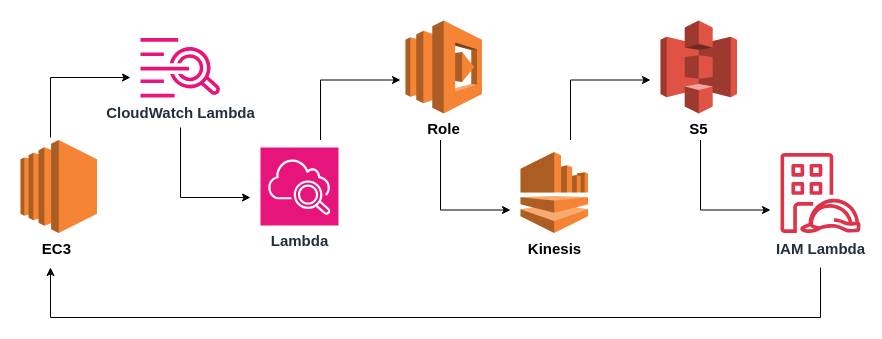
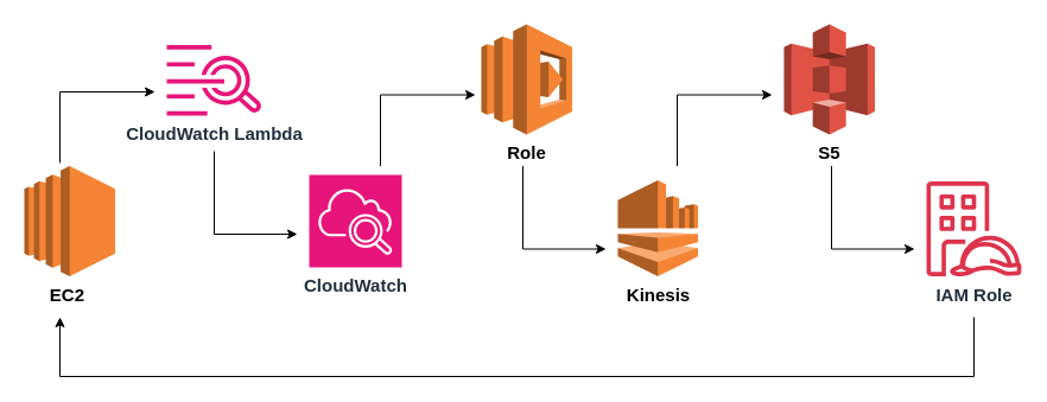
  <mxCell id="0" />
  <mxCell id="1" parent="0" />
- <mxCell id="2" value="EC3&amp;nbsp;" style="outlineConnect=0;dashed=0;verticalLabelPosition=bottom;verticalAlign=top;align=center;html=1;shape=mxgraph.aws3.ec2;fillColor=#F58534;gradientColor=none;fontColor=default;labelBackgroundColor=none;fontStyle=1;fontSize=15;" vertex="1" parent="1"><mxGeometry x="20" y="139.5" width="76.5" height="93" as="geometry" /></mxCell>
+ <mxCell id="2" value="EC2&amp;nbsp;" style="outlineConnect=0;dashed=0;verticalLabelPosition=bottom;verticalAlign=top;align=center;html=1;shape=mxgraph.aws3.ec2;fillColor=#F58534;gradientColor=none;fontColor=default;labelBackgroundColor=none;fontStyle=1;fontSize=15;" vertex="1" parent="1"><mxGeometry x="20" y="139.5" width="76.5" height="93" as="geometry" /></mxCell>
  <mxCell id="3" value="CloudWatch Lambda" style="sketch=0;outlineConnect=0;fontColor=#232F3E;gradientColor=none;fillColor=#E7157B;strokeColor=none;dashed=0;verticalLabelPosition=bottom;verticalAlign=top;align=center;html=1;fontSize=15;fontStyle=1;aspect=fixed;pointerEvents=1;shape=mxgraph.aws4.cloudwatch_logs;" vertex="1" parent="1"><mxGeometry x="140" y="37.5" width="80.02" height="59.5" as="geometry" /></mxCell>
- <mxCell id="4" value="&lt;b&gt;&lt;font style=&quot;font-size: 15px;&quot;&gt;Lambda&lt;/font&gt;&lt;/b&gt;" style="sketch=0;points=[[0,0,0],[0.25,0,0],[0.5,0,0],[0.75,0,0],[1,0,0],[0,1,0],[0.25,1,0],[0.5,1,0],[0.75,1,0],[1,1,0],[0,0.25,0],[0,0.5,0],[0,0.75,0],[1,0.25,0],[1,0.5,0],[1,0.75,0]];points=[[0,0,0],[0.25,0,0],[0.5,0,0],[0.75,0,0],[1,0,0],[0,1,0],[0.25,1,0],[0.5,1,0],[0.75,1,0],[1,1,0],[0,0.25,0],[0,0.5,0],[0,0.75,0],[1,0.25,0],[1,0.5,0],[1,0.75,0]];outlineConnect=0;fontColor=#232F3E;fillColor=#E7157B;strokeColor=#ffffff;dashed=0;verticalLabelPosition=bottom;verticalAlign=top;align=center;html=1;fontSize=12;fontStyle=0;aspect=fixed;shape=mxgraph.aws4.resourceIcon;resIcon=mxgraph.aws4.cloudwatch_2;" vertex="1" parent="1"><mxGeometry x="260" y="147" width="78" height="78" as="geometry" /></mxCell>
+ <mxCell id="4" value="&lt;b&gt;&lt;font style=&quot;font-size: 15px;&quot;&gt;CloudWatch&lt;/font&gt;&lt;/b&gt;" style="sketch=0;points=[[0,0,0],[0.25,0,0],[0.5,0,0],[0.75,0,0],[1,0,0],[0,1,0],[0.25,1,0],[0.5,1,0],[0.75,1,0],[1,1,0],[0,0.25,0],[0,0.5,0],[0,0.75,0],[1,0.25,0],[1,0.5,0],[1,0.75,0]];points=[[0,0,0],[0.25,0,0],[0.5,0,0],[0.75,0,0],[1,0,0],[0,1,0],[0.25,1,0],[0.5,1,0],[0.75,1,0],[1,1,0],[0,0.25,0],[0,0.5,0],[0,0.75,0],[1,0.25,0],[1,0.5,0],[1,0.75,0]];outlineConnect=0;fontColor=#232F3E;fillColor=#E7157B;strokeColor=#ffffff;dashed=0;verticalLabelPosition=bottom;verticalAlign=top;align=center;html=1;fontSize=12;fontStyle=0;aspect=fixed;shape=mxgraph.aws4.resourceIcon;resIcon=mxgraph.aws4.cloudwatch_2;" vertex="1" parent="1"><mxGeometry x="260" y="147" width="78" height="78" as="geometry" /></mxCell>
  <mxCell id="5" value="Role" style="outlineConnect=0;dashed=0;verticalLabelPosition=bottom;verticalAlign=top;align=center;html=1;shape=mxgraph.aws3.lambda;fillColor=#F58534;gradientColor=none;fontStyle=1;fontSize=15;" vertex="1" parent="1"><mxGeometry x="405" y="20" width="76.5" height="93" as="geometry" /></mxCell>
  <mxCell id="6" value="Kinesis" style="outlineConnect=0;dashed=0;verticalLabelPosition=bottom;verticalAlign=top;align=center;html=1;shape=mxgraph.aws3.kinesis;fillColor=#F58534;gradientColor=none;fontStyle=1;fontSize=15;" vertex="1" parent="1"><mxGeometry x="520" y="151.5" width="67.5" height="81" as="geometry" /></mxCell>
  <mxCell id="7" value="S5" style="outlineConnect=0;dashed=0;verticalLabelPosition=bottom;verticalAlign=top;align=center;html=1;shape=mxgraph.aws3.s3;fillColor=#E05243;gradientColor=none;fontStyle=1;fontSize=15;" vertex="1" parent="1"><mxGeometry x="660" y="20" width="76.5" height="93" as="geometry" /></mxCell>
- <mxCell id="8" value="&lt;b&gt;&lt;font style=&quot;font-size: 15px;&quot;&gt;IAM Lambda&lt;/font&gt;&lt;/b&gt;" style="sketch=0;outlineConnect=0;fontColor=#232F3E;gradientColor=none;fillColor=#DD344C;strokeColor=none;dashed=0;verticalLabelPosition=bottom;verticalAlign=top;align=center;html=1;fontSize=12;fontStyle=0;aspect=fixed;pointerEvents=1;shape=mxgraph.aws4.identity_access_management_iam_roles_anywhere;" vertex="1" parent="1"><mxGeometry x="780" y="152.5" width="80" height="80" as="geometry" /></mxCell>
+ <mxCell id="8" value="&lt;b&gt;&lt;font style=&quot;font-size: 15px;&quot;&gt;IAM Role&lt;/font&gt;&lt;/b&gt;" style="sketch=0;outlineConnect=0;fontColor=#232F3E;gradientColor=none;fillColor=#DD344C;strokeColor=none;dashed=0;verticalLabelPosition=bottom;verticalAlign=top;align=center;html=1;fontSize=12;fontStyle=0;aspect=fixed;pointerEvents=1;shape=mxgraph.aws4.identity_access_management_iam_roles_anywhere;" vertex="1" parent="1"><mxGeometry x="780" y="152.5" width="80" height="80" as="geometry" /></mxCell>
  <mxCell id="9" value="" style="endArrow=classic;html=1;rounded=0;" edge="1" parent="1"><mxGeometry width="50" height="50" relative="1" as="geometry"><mxPoint x="180" y="127" as="sourcePoint" /><mxPoint x="250" y="197" as="targetPoint" /><Array as="points"><mxPoint x="180" y="197" /></Array></mxGeometry></mxCell>
  <mxCell id="10" value="" style="endArrow=classic;html=1;rounded=0;" edge="1" parent="1"><mxGeometry width="50" height="50" relative="1" as="geometry"><mxPoint x="50" y="137" as="sourcePoint" /><mxPoint x="130" y="77" as="targetPoint" /><Array as="points"><mxPoint x="50" y="77" /></Array></mxGeometry></mxCell>
  <mxCell id="11" value="" style="endArrow=classic;html=1;rounded=0;" edge="1" parent="1"><mxGeometry width="50" height="50" relative="1" as="geometry"><mxPoint x="570" y="139.5" as="sourcePoint" /><mxPoint x="650" y="79.5" as="targetPoint" /><Array as="points"><mxPoint x="570" y="79.5" /></Array></mxGeometry></mxCell>
  <mxCell id="12" value="" style="endArrow=classic;html=1;rounded=0;" edge="1" parent="1"><mxGeometry width="50" height="50" relative="1" as="geometry"><mxPoint x="320" y="139.5" as="sourcePoint" /><mxPoint x="400" y="79.5" as="targetPoint" /><Array as="points"><mxPoint x="320" y="79.5" /></Array></mxGeometry></mxCell>
  <mxCell id="13" value="" style="endArrow=classic;html=1;rounded=0;" edge="1" parent="1"><mxGeometry width="50" height="50" relative="1" as="geometry"><mxPoint x="700" y="139.5" as="sourcePoint" /><mxPoint x="770" y="209.5" as="targetPoint" /><Array as="points"><mxPoint x="700" y="209.5" /></Array></mxGeometry></mxCell>
  <mxCell id="14" value="" style="endArrow=classic;html=1;rounded=0;" edge="1" parent="1"><mxGeometry width="50" height="50" relative="1" as="geometry"><mxPoint x="440" y="139.5" as="sourcePoint" /><mxPoint x="510" y="209.5" as="targetPoint" /><Array as="points"><mxPoint x="440" y="209.5" /></Array></mxGeometry></mxCell>
  <mxCell id="15" value="" style="endArrow=classic;html=1;rounded=0;" edge="1" parent="1"><mxGeometry width="50" height="50" relative="1" as="geometry"><mxPoint x="820" y="267" as="sourcePoint" /><mxPoint x="50" y="267" as="targetPoint" /><Array as="points"><mxPoint x="820" y="317" /><mxPoint x="50" y="317" /></Array></mxGeometry></mxCell>
